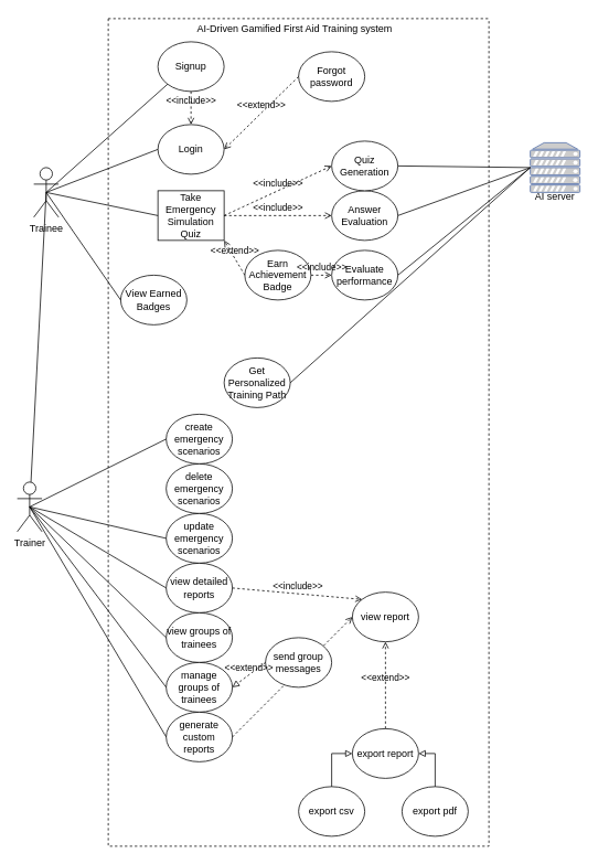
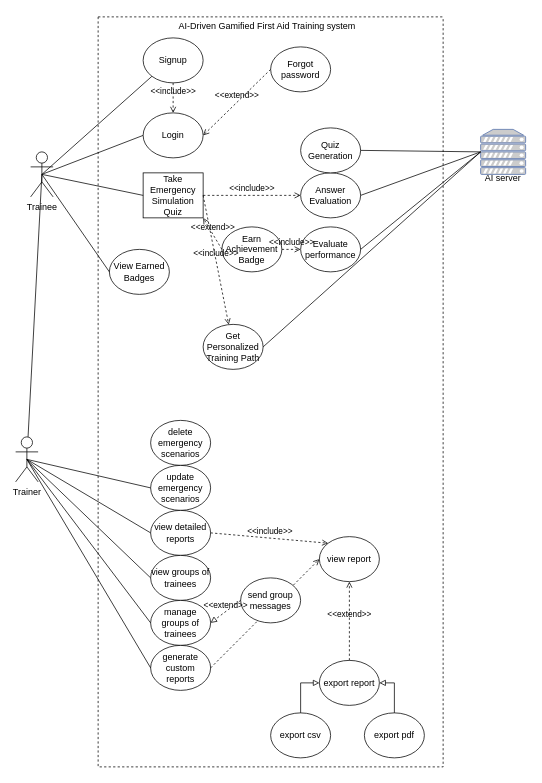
  <mxCell id="0" />
  <mxCell id="1" parent="0" />
  <mxCell id="2" value="Trainer" style="shape=umlActor;verticalLabelPosition=bottom;verticalAlign=top;html=1;outlineConnect=0;" vertex="1" parent="1"><mxGeometry x="20" y="582" width="30" height="60" as="geometry" /></mxCell>
  <mxCell id="3" value="Trainee" style="shape=umlActor;verticalLabelPosition=bottom;verticalAlign=top;html=1;outlineConnect=0;" vertex="1" parent="1"><mxGeometry x="40" y="202" width="30" height="60" as="geometry" /></mxCell>
  <mxCell id="4" value="" style="swimlane;startSize=0;dashed=1;" vertex="1" parent="1"><mxGeometry x="130" y="22" width="460" height="1000" as="geometry" /></mxCell>
  <mxCell id="5" value="Signup" style="ellipse;whiteSpace=wrap;html=1;" vertex="1" parent="4"><mxGeometry x="60" y="28" width="80" height="60" as="geometry" /></mxCell>
  <mxCell id="6" value="Login" style="ellipse;whiteSpace=wrap;html=1;" vertex="1" parent="4"><mxGeometry x="60" y="128" width="80" height="60" as="geometry" /></mxCell>
  <mxCell id="7" value="Forgot password" style="ellipse;whiteSpace=wrap;html=1;" vertex="1" parent="4"><mxGeometry x="230" y="40" width="80" height="60" as="geometry" /></mxCell>
  <mxCell id="8" value="&amp;lt;&amp;lt;extend&amp;gt;&amp;gt;" style="html=1;verticalAlign=bottom;labelBackgroundColor=none;endArrow=open;endFill=0;dashed=1;rounded=0;exitX=0;exitY=0.5;exitDx=0;exitDy=0;entryX=1;entryY=0.5;entryDx=0;entryDy=0;" edge="1" parent="4" source="7" target="6"><mxGeometry width="160" relative="1" as="geometry"><mxPoint x="170" y="78" as="sourcePoint" /><mxPoint x="330" y="78" as="targetPoint" /></mxGeometry></mxCell>
  <mxCell id="9" value="Take Emergency Simulation Quiz" style="whiteSpace=wrap;html=1;rounded=0;" vertex="1" parent="4"><mxGeometry x="60" y="208" width="80" height="60" as="geometry" /></mxCell>
  <mxCell id="10" value="Earn Achievement Badge" style="ellipse;whiteSpace=wrap;html=1;" vertex="1" parent="4"><mxGeometry x="165" y="280" width="80" height="60" as="geometry" /></mxCell>
  <mxCell id="11" value="&amp;lt;&amp;lt;extend&amp;gt;&amp;gt;" style="html=1;verticalAlign=bottom;labelBackgroundColor=none;endArrow=open;endFill=0;dashed=1;rounded=0;exitX=0;exitY=0.5;exitDx=0;exitDy=0;entryX=1;entryY=1;entryDx=0;entryDy=0;" edge="1" parent="4" source="10" target="9"><mxGeometry width="160" relative="1" as="geometry"><mxPoint x="195" y="188" as="sourcePoint" /><mxPoint x="160" y="188" as="targetPoint" /></mxGeometry></mxCell>
  <mxCell id="12" value="View Earned Badges" style="ellipse;whiteSpace=wrap;html=1;" vertex="1" parent="4"><mxGeometry x="15" y="310" width="80" height="60" as="geometry" /></mxCell>
  <mxCell id="13" value="Get Personalized Training Path" style="ellipse;whiteSpace=wrap;html=1;" vertex="1" parent="4"><mxGeometry x="140" y="410" width="80" height="60" as="geometry" /></mxCell>
- <mxCell id="14" value="create emergency scenarios" style="ellipse;whiteSpace=wrap;html=1;" vertex="1" parent="4"><mxGeometry x="70" y="478" width="80" height="60" as="geometry" /></mxCell>
  <mxCell id="15" value="delete emergency scenarios" style="ellipse;whiteSpace=wrap;html=1;" vertex="1" parent="4"><mxGeometry x="70" y="538" width="80" height="60" as="geometry" /></mxCell>
  <mxCell id="16" value="update emergency scenarios" style="ellipse;whiteSpace=wrap;html=1;" vertex="1" parent="4"><mxGeometry x="70" y="598" width="80" height="60" as="geometry" /></mxCell>
  <mxCell id="17" value="view detailed reports" style="ellipse;whiteSpace=wrap;html=1;" vertex="1" parent="4"><mxGeometry x="70" y="658" width="80" height="60" as="geometry" /></mxCell>
  <mxCell id="18" value="view groups of trainees" style="ellipse;whiteSpace=wrap;html=1;" vertex="1" parent="4"><mxGeometry x="70" y="718" width="80" height="60" as="geometry" /></mxCell>
  <mxCell id="19" value="manage groups of trainees" style="ellipse;whiteSpace=wrap;html=1;" vertex="1" parent="4"><mxGeometry x="70" y="778" width="80" height="60" as="geometry" /></mxCell>
  <mxCell id="20" value="generate custom reports" style="ellipse;whiteSpace=wrap;html=1;" vertex="1" parent="4"><mxGeometry x="70" y="838" width="80" height="60" as="geometry" /></mxCell>
  <mxCell id="21" value="view report" style="ellipse;whiteSpace=wrap;html=1;" vertex="1" parent="4"><mxGeometry x="295" y="693" width="80" height="60" as="geometry" /></mxCell>
  <mxCell id="22" value="&amp;lt;&amp;lt;include&amp;gt;&amp;gt;" style="html=1;verticalAlign=bottom;labelBackgroundColor=none;endArrow=open;endFill=0;dashed=1;rounded=0;exitX=0.5;exitY=1;exitDx=0;exitDy=0;entryX=0.5;entryY=0;entryDx=0;entryDy=0;" edge="1" parent="4" source="5" target="6"><mxGeometry width="160" relative="1" as="geometry"><mxPoint x="90" y="98" as="sourcePoint" /><mxPoint x="250" y="98" as="targetPoint" /></mxGeometry></mxCell>
  <mxCell id="23" value="&amp;lt;&amp;lt;include&amp;gt;&amp;gt;" style="html=1;verticalAlign=bottom;labelBackgroundColor=none;endArrow=open;endFill=0;dashed=1;rounded=0;exitX=1;exitY=0.5;exitDx=0;exitDy=0;entryX=0;entryY=0.5;entryDx=0;entryDy=0;" edge="1" parent="4" source="20" target="21"><mxGeometry width="160" relative="1" as="geometry"><mxPoint x="195" y="868" as="sourcePoint" /><mxPoint x="425" y="698" as="targetPoint" /></mxGeometry></mxCell>
  <mxCell id="24" value="export report" style="ellipse;whiteSpace=wrap;html=1;" vertex="1" parent="4"><mxGeometry x="295" y="858" width="80" height="60" as="geometry" /></mxCell>
  <mxCell id="25" value="&amp;lt;&amp;lt;extend&amp;gt;&amp;gt;" style="html=1;verticalAlign=bottom;labelBackgroundColor=none;endArrow=open;endFill=0;dashed=1;rounded=0;exitX=0.5;exitY=0;exitDx=0;exitDy=0;entryX=0.5;entryY=1;entryDx=0;entryDy=0;" edge="1" parent="4" source="24" target="21"><mxGeometry width="160" relative="1" as="geometry"><mxPoint x="250" y="878" as="sourcePoint" /><mxPoint x="305" y="798" as="targetPoint" /></mxGeometry></mxCell>
  <mxCell id="26" style="edgeStyle=orthogonalEdgeStyle;rounded=0;orthogonalLoop=1;jettySize=auto;html=1;entryX=1;entryY=0.5;entryDx=0;entryDy=0;endArrow=block;endFill=0;" edge="1" parent="4" source="27" target="24"><mxGeometry relative="1" as="geometry" /></mxCell>
  <mxCell id="27" value="export pdf" style="ellipse;whiteSpace=wrap;html=1;" vertex="1" parent="4"><mxGeometry x="355" y="928" width="80" height="60" as="geometry" /></mxCell>
  <mxCell id="28" style="edgeStyle=orthogonalEdgeStyle;rounded=0;orthogonalLoop=1;jettySize=auto;html=1;entryX=0;entryY=0.5;entryDx=0;entryDy=0;endArrow=block;endFill=0;" edge="1" parent="4" source="29" target="24"><mxGeometry relative="1" as="geometry"><mxPoint x="160" y="928" as="targetPoint" /></mxGeometry></mxCell>
  <mxCell id="29" value="export csv" style="ellipse;whiteSpace=wrap;html=1;" vertex="1" parent="4"><mxGeometry x="230" y="928" width="80" height="60" as="geometry" /></mxCell>
  <mxCell id="30" value="&amp;lt;&amp;lt;include&amp;gt;&amp;gt;" style="html=1;verticalAlign=bottom;labelBackgroundColor=none;endArrow=open;endFill=0;dashed=1;rounded=0;exitX=1;exitY=0.5;exitDx=0;exitDy=0;entryX=0;entryY=0;entryDx=0;entryDy=0;" edge="1" parent="4" source="17" target="21"><mxGeometry width="160" relative="1" as="geometry"><mxPoint x="160" y="878" as="sourcePoint" /><mxPoint x="215" y="808" as="targetPoint" /></mxGeometry></mxCell>
  <mxCell id="31" value="send group messages" style="ellipse;whiteSpace=wrap;html=1;" vertex="1" parent="4"><mxGeometry x="190" y="748" width="80" height="60" as="geometry" /></mxCell>
  <mxCell id="32" value="&amp;lt;&amp;lt;extend&amp;gt;&amp;gt;" style="html=1;verticalAlign=bottom;labelBackgroundColor=none;endArrow=block;endFill=0;dashed=1;rounded=0;exitX=0;exitY=0.5;exitDx=0;exitDy=0;entryX=1;entryY=0.5;entryDx=0;entryDy=0;" edge="1" parent="4" source="31" target="19"><mxGeometry width="160" relative="1" as="geometry"><mxPoint x="255" y="868" as="sourcePoint" /><mxPoint x="255" y="838" as="targetPoint" /></mxGeometry></mxCell>
  <mxCell id="33" value="AI-Driven Gamified First Aid Training system" style="text;html=1;align=center;verticalAlign=middle;resizable=0;points=[];autosize=1;strokeColor=none;fillColor=none;" vertex="1" parent="4"><mxGeometry x="95" y="-2" width="260" height="30" as="geometry" /></mxCell>
  <mxCell id="34" value="Answer Evaluation" style="ellipse;whiteSpace=wrap;html=1;" vertex="1" parent="4"><mxGeometry x="270" y="208" width="80" height="60" as="geometry" /></mxCell>
  <mxCell id="35" value="&amp;lt;&amp;lt;include&amp;gt;&amp;gt;" style="html=1;verticalAlign=bottom;labelBackgroundColor=none;endArrow=open;endFill=0;dashed=1;rounded=0;exitX=1;exitY=0.5;exitDx=0;exitDy=0;entryX=0;entryY=0.5;entryDx=0;entryDy=0;" edge="1" parent="4" source="9" target="34"><mxGeometry width="160" relative="1" as="geometry"><mxPoint x="160" y="698" as="sourcePoint" /><mxPoint x="310" y="310" as="targetPoint" /></mxGeometry></mxCell>
  <mxCell id="36" value="Quiz Generation" style="ellipse;whiteSpace=wrap;html=1;" vertex="1" parent="4"><mxGeometry x="270" y="148" width="80" height="60" as="geometry" /></mxCell>
- <mxCell id="37" value="&amp;lt;&amp;lt;include&amp;gt;&amp;gt;" style="html=1;verticalAlign=bottom;labelBackgroundColor=none;endArrow=open;endFill=0;dashed=1;rounded=0;exitX=1;exitY=0.5;exitDx=0;exitDy=0;entryX=0;entryY=0.5;entryDx=0;entryDy=0;" edge="1" parent="4" source="9" target="36"><mxGeometry width="160" relative="1" as="geometry"><mxPoint x="150" y="208" as="sourcePoint" /><mxPoint x="270" y="208" as="targetPoint" /></mxGeometry></mxCell>
+ <mxCell id="37" value="&amp;lt;&amp;lt;include&amp;gt;&amp;gt;" style="html=1;verticalAlign=bottom;labelBackgroundColor=none;endArrow=open;endFill=0;dashed=1;rounded=0;exitX=1;exitY=0.5;exitDx=0;exitDy=0;" edge="1" parent="4" source="9" target="13"><mxGeometry width="160" relative="1" as="geometry"><mxPoint x="150" y="208" as="sourcePoint" /><mxPoint x="270" y="208" as="targetPoint" /></mxGeometry></mxCell>
  <mxCell id="38" value="Evaluate performance" style="ellipse;whiteSpace=wrap;html=1;" vertex="1" parent="4"><mxGeometry x="270" y="280" width="80" height="60" as="geometry" /></mxCell>
  <mxCell id="39" value="&amp;lt;&amp;lt;include&amp;gt;&amp;gt;" style="html=1;verticalAlign=bottom;labelBackgroundColor=none;endArrow=open;endFill=0;dashed=1;rounded=0;exitX=1;exitY=0.5;exitDx=0;exitDy=0;entryX=0;entryY=0.5;entryDx=0;entryDy=0;" edge="1" parent="4" source="10" target="38"><mxGeometry width="160" relative="1" as="geometry"><mxPoint x="160" y="248" as="sourcePoint" /><mxPoint x="280" y="248" as="targetPoint" /></mxGeometry></mxCell>
  <mxCell id="40" value="" style="fontColor=#0066CC;verticalAlign=top;verticalLabelPosition=bottom;labelPosition=center;align=center;html=1;outlineConnect=0;fillColor=#CCCCCC;strokeColor=#6881B3;gradientColor=none;gradientDirection=north;strokeWidth=2;shape=mxgraph.networks.server;" vertex="1" parent="1"><mxGeometry x="640" y="172" width="60" height="60" as="geometry" /></mxCell>
  <mxCell id="41" value="AI server" style="text;html=1;align=center;verticalAlign=middle;whiteSpace=wrap;rounded=0;" vertex="1" parent="1"><mxGeometry x="640" y="222" width="60" height="30" as="geometry" /></mxCell>
  <mxCell id="42" value="" style="endArrow=none;html=1;rounded=0;entryX=0;entryY=1;entryDx=0;entryDy=0;exitX=0.5;exitY=0.5;exitDx=0;exitDy=0;exitPerimeter=0;startFill=0;" edge="1" parent="1" source="3" target="5"><mxGeometry width="50" height="50" relative="1" as="geometry"><mxPoint x="170" y="252" as="sourcePoint" /><mxPoint x="220" y="202" as="targetPoint" /></mxGeometry></mxCell>
  <mxCell id="43" value="" style="endArrow=none;html=1;rounded=0;entryX=0;entryY=0.5;entryDx=0;entryDy=0;exitX=0.5;exitY=0.5;exitDx=0;exitDy=0;exitPerimeter=0;startFill=0;" edge="1" parent="1" source="3" target="6"><mxGeometry width="50" height="50" relative="1" as="geometry"><mxPoint x="110" y="277" as="sourcePoint" /><mxPoint x="339" y="182" as="targetPoint" /></mxGeometry></mxCell>
  <mxCell id="44" value="" style="endArrow=none;html=1;rounded=0;exitX=0.5;exitY=0.5;exitDx=0;exitDy=0;exitPerimeter=0;entryX=0;entryY=0.5;entryDx=0;entryDy=0;startFill=0;" edge="1" parent="1" source="3" target="9"><mxGeometry width="50" height="50" relative="1" as="geometry"><mxPoint x="120" y="322" as="sourcePoint" /><mxPoint x="170" as="targetPoint" y="272" /></mxGeometry></mxCell>
  <mxCell id="45" value="" style="endArrow=none;html=1;rounded=0;exitX=1;exitY=0.5;exitDx=0;exitDy=0;entryX=0;entryY=0.5;entryDx=0;entryDy=0;entryPerimeter=0;" edge="1" parent="1" source="34" target="40"><mxGeometry width="50" height="50" relative="1" as="geometry"><mxPoint x="298" y="191" as="sourcePoint" /><mxPoint x="640" y="152" as="targetPoint" /></mxGeometry></mxCell>
  <mxCell id="46" value="" style="endArrow=none;html=1;rounded=0;exitX=0.5;exitY=0.5;exitDx=0;exitDy=0;exitPerimeter=0;entryX=0;entryY=0.5;entryDx=0;entryDy=0;startFill=0;" edge="1" parent="1" source="3" target="12"><mxGeometry width="50" height="50" relative="1" as="geometry"><mxPoint x="65" y="242" as="sourcePoint" /><mxPoint x="220" y="282" as="targetPoint" /></mxGeometry></mxCell>
  <mxCell id="47" value="" style="endArrow=none;html=1;rounded=0;exitX=0.5;exitY=0.5;exitDx=0;exitDy=0;exitPerimeter=0;startFill=0;" edge="1" parent="1" source="3" target="2"><mxGeometry width="50" height="50" relative="1" as="geometry"><mxPoint x="65" y="242" as="sourcePoint" /><mxPoint x="220" y="402" as="targetPoint" /></mxGeometry></mxCell>
- <mxCell id="48" value="" style="endArrow=none;html=1;rounded=0;exitX=0.5;exitY=0.5;exitDx=0;exitDy=0;exitPerimeter=0;entryX=0;entryY=0.5;entryDx=0;entryDy=0;startFill=0;" edge="1" parent="1" source="2" target="14"><mxGeometry width="50" height="50" relative="1" as="geometry"><mxPoint x="65" y="242" as="sourcePoint" /><mxPoint x="220" y="452" as="targetPoint" /></mxGeometry></mxCell>
  <mxCell id="49" value="" style="endArrow=none;html=1;rounded=0;entryX=0;entryY=0.5;entryDx=0;entryDy=0;startFill=0;exitX=0.5;exitY=0.5;exitDx=0;exitDy=0;exitPerimeter=0;" edge="1" parent="1" source="2" target="16"><mxGeometry width="50" height="50" relative="1" as="geometry"><mxPoint x="45" y="622" as="sourcePoint" /><mxPoint x="220" y="572" as="targetPoint" /></mxGeometry></mxCell>
  <mxCell id="50" value="" style="endArrow=none;html=1;rounded=0;entryX=0;entryY=0.5;entryDx=0;entryDy=0;startFill=0;exitX=0.5;exitY=0.5;exitDx=0;exitDy=0;exitPerimeter=0;" edge="1" parent="1" source="2" target="17"><mxGeometry width="50" height="50" relative="1" as="geometry"><mxPoint x="65" y="642" as="sourcePoint" /><mxPoint x="240" y="592" as="targetPoint" /></mxGeometry></mxCell>
  <mxCell id="51" value="" style="endArrow=none;html=1;rounded=0;entryX=0;entryY=0.5;entryDx=0;entryDy=0;startFill=0;exitX=0.5;exitY=0.5;exitDx=0;exitDy=0;exitPerimeter=0;" edge="1" parent="1" source="2" target="18"><mxGeometry width="50" height="50" relative="1" as="geometry"><mxPoint x="45" y="622" as="sourcePoint" /><mxPoint x="210" y="752" as="targetPoint" /></mxGeometry></mxCell>
  <mxCell id="52" value="" style="endArrow=none;html=1;rounded=0;entryX=0;entryY=0.5;entryDx=0;entryDy=0;startFill=0;exitX=0.5;exitY=0.5;exitDx=0;exitDy=0;exitPerimeter=0;" edge="1" parent="1" source="2" target="19"><mxGeometry width="50" height="50" relative="1" as="geometry"><mxPoint x="55" y="632" as="sourcePoint" /><mxPoint x="220" y="762" as="targetPoint" /></mxGeometry></mxCell>
  <mxCell id="53" value="" style="endArrow=none;html=1;rounded=0;entryX=0;entryY=0.5;entryDx=0;entryDy=0;startFill=0;exitX=0.5;exitY=0.5;exitDx=0;exitDy=0;exitPerimeter=0;" edge="1" parent="1" source="2" target="20"><mxGeometry width="50" height="50" relative="1" as="geometry"><mxPoint x="35" y="662" as="sourcePoint" /><mxPoint x="200" y="912" as="targetPoint" /></mxGeometry></mxCell>
  <mxCell id="54" value="" style="endArrow=none;html=1;rounded=0;exitX=1;exitY=0.5;exitDx=0;exitDy=0;entryX=0;entryY=0.5;entryDx=0;entryDy=0;entryPerimeter=0;" edge="1" parent="1" source="36" target="40"><mxGeometry width="50" height="50" relative="1" as="geometry"><mxPoint x="490" y="270" as="sourcePoint" /><mxPoint x="650" y="212" as="targetPoint" /></mxGeometry></mxCell>
  <mxCell id="55" value="" style="endArrow=none;html=1;rounded=0;exitX=1;exitY=0.5;exitDx=0;exitDy=0;entryX=0;entryY=0.5;entryDx=0;entryDy=0;entryPerimeter=0;" edge="1" parent="1" source="38" target="40"><mxGeometry width="50" height="50" relative="1" as="geometry"><mxPoint x="460" y="392" as="sourcePoint" /><mxPoint x="725" y="262" as="targetPoint" /></mxGeometry></mxCell>
  <mxCell id="56" value="" style="endArrow=none;html=1;rounded=0;exitX=1;exitY=0.5;exitDx=0;exitDy=0;entryX=0;entryY=0.5;entryDx=0;entryDy=0;entryPerimeter=0;" edge="1" parent="1" source="13" target="40"><mxGeometry width="50" height="50" relative="1" as="geometry"><mxPoint x="490" y="342" as="sourcePoint" /><mxPoint x="650" y="212" as="targetPoint" /></mxGeometry></mxCell>
